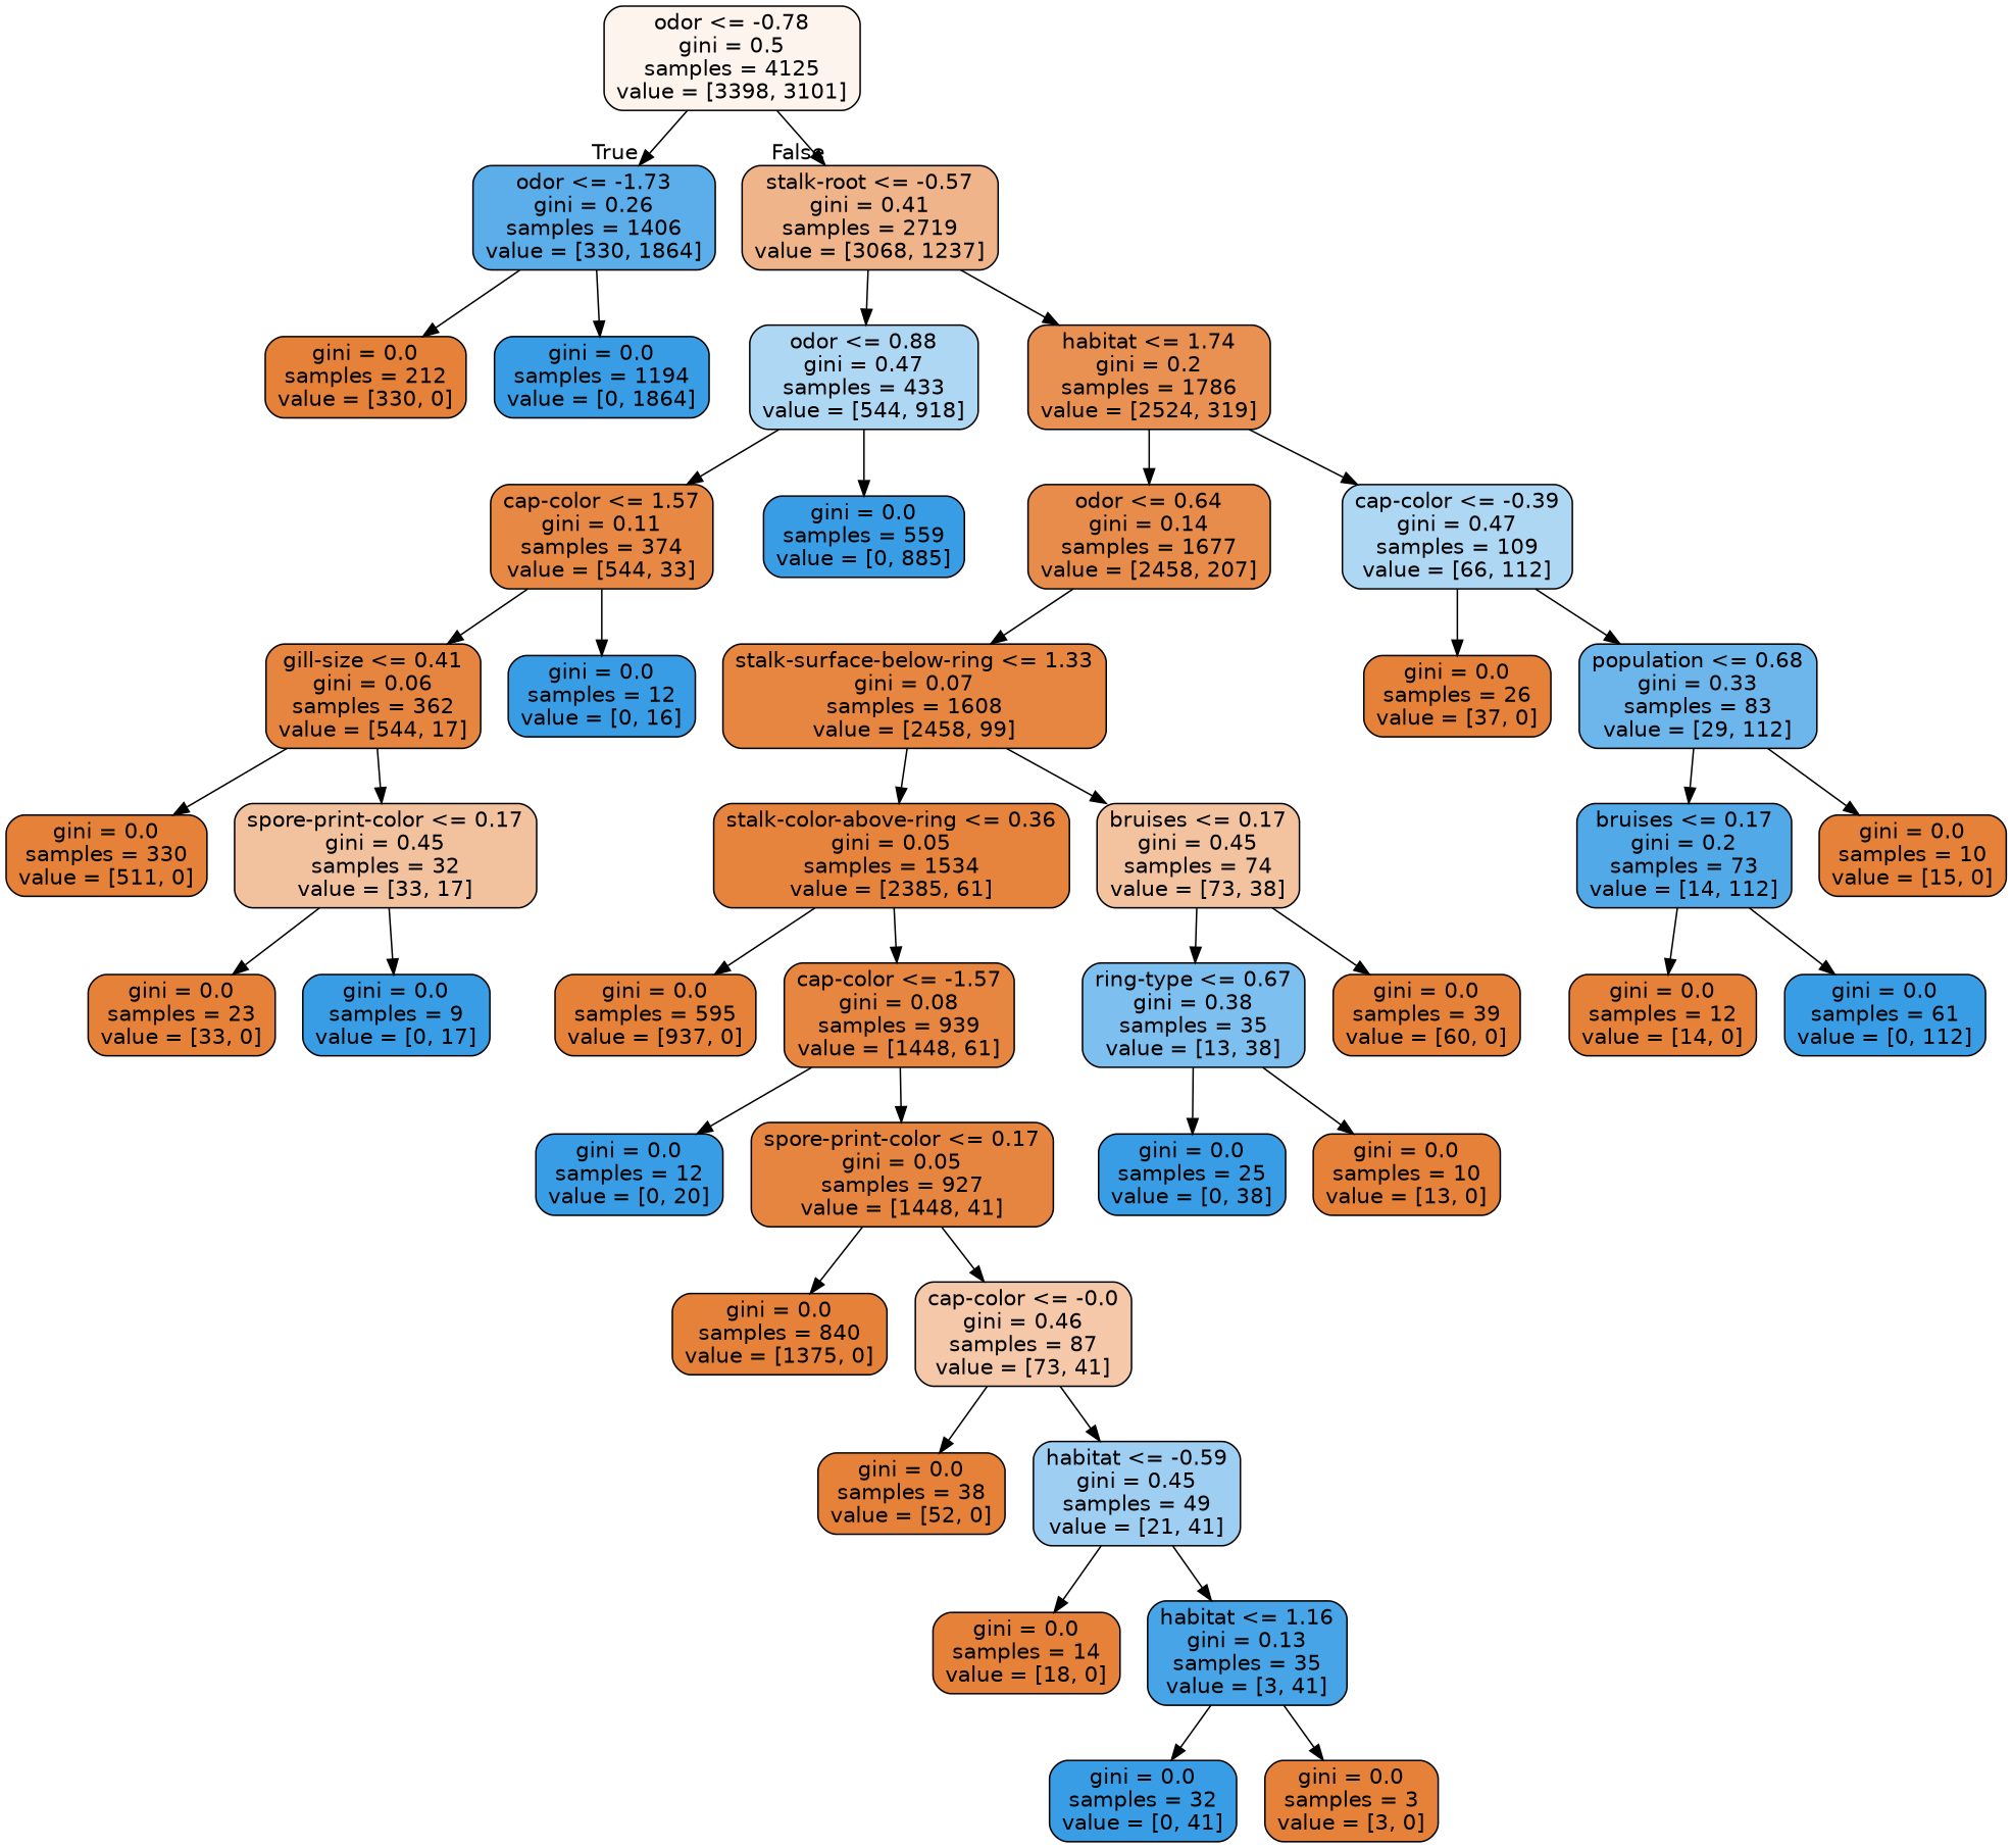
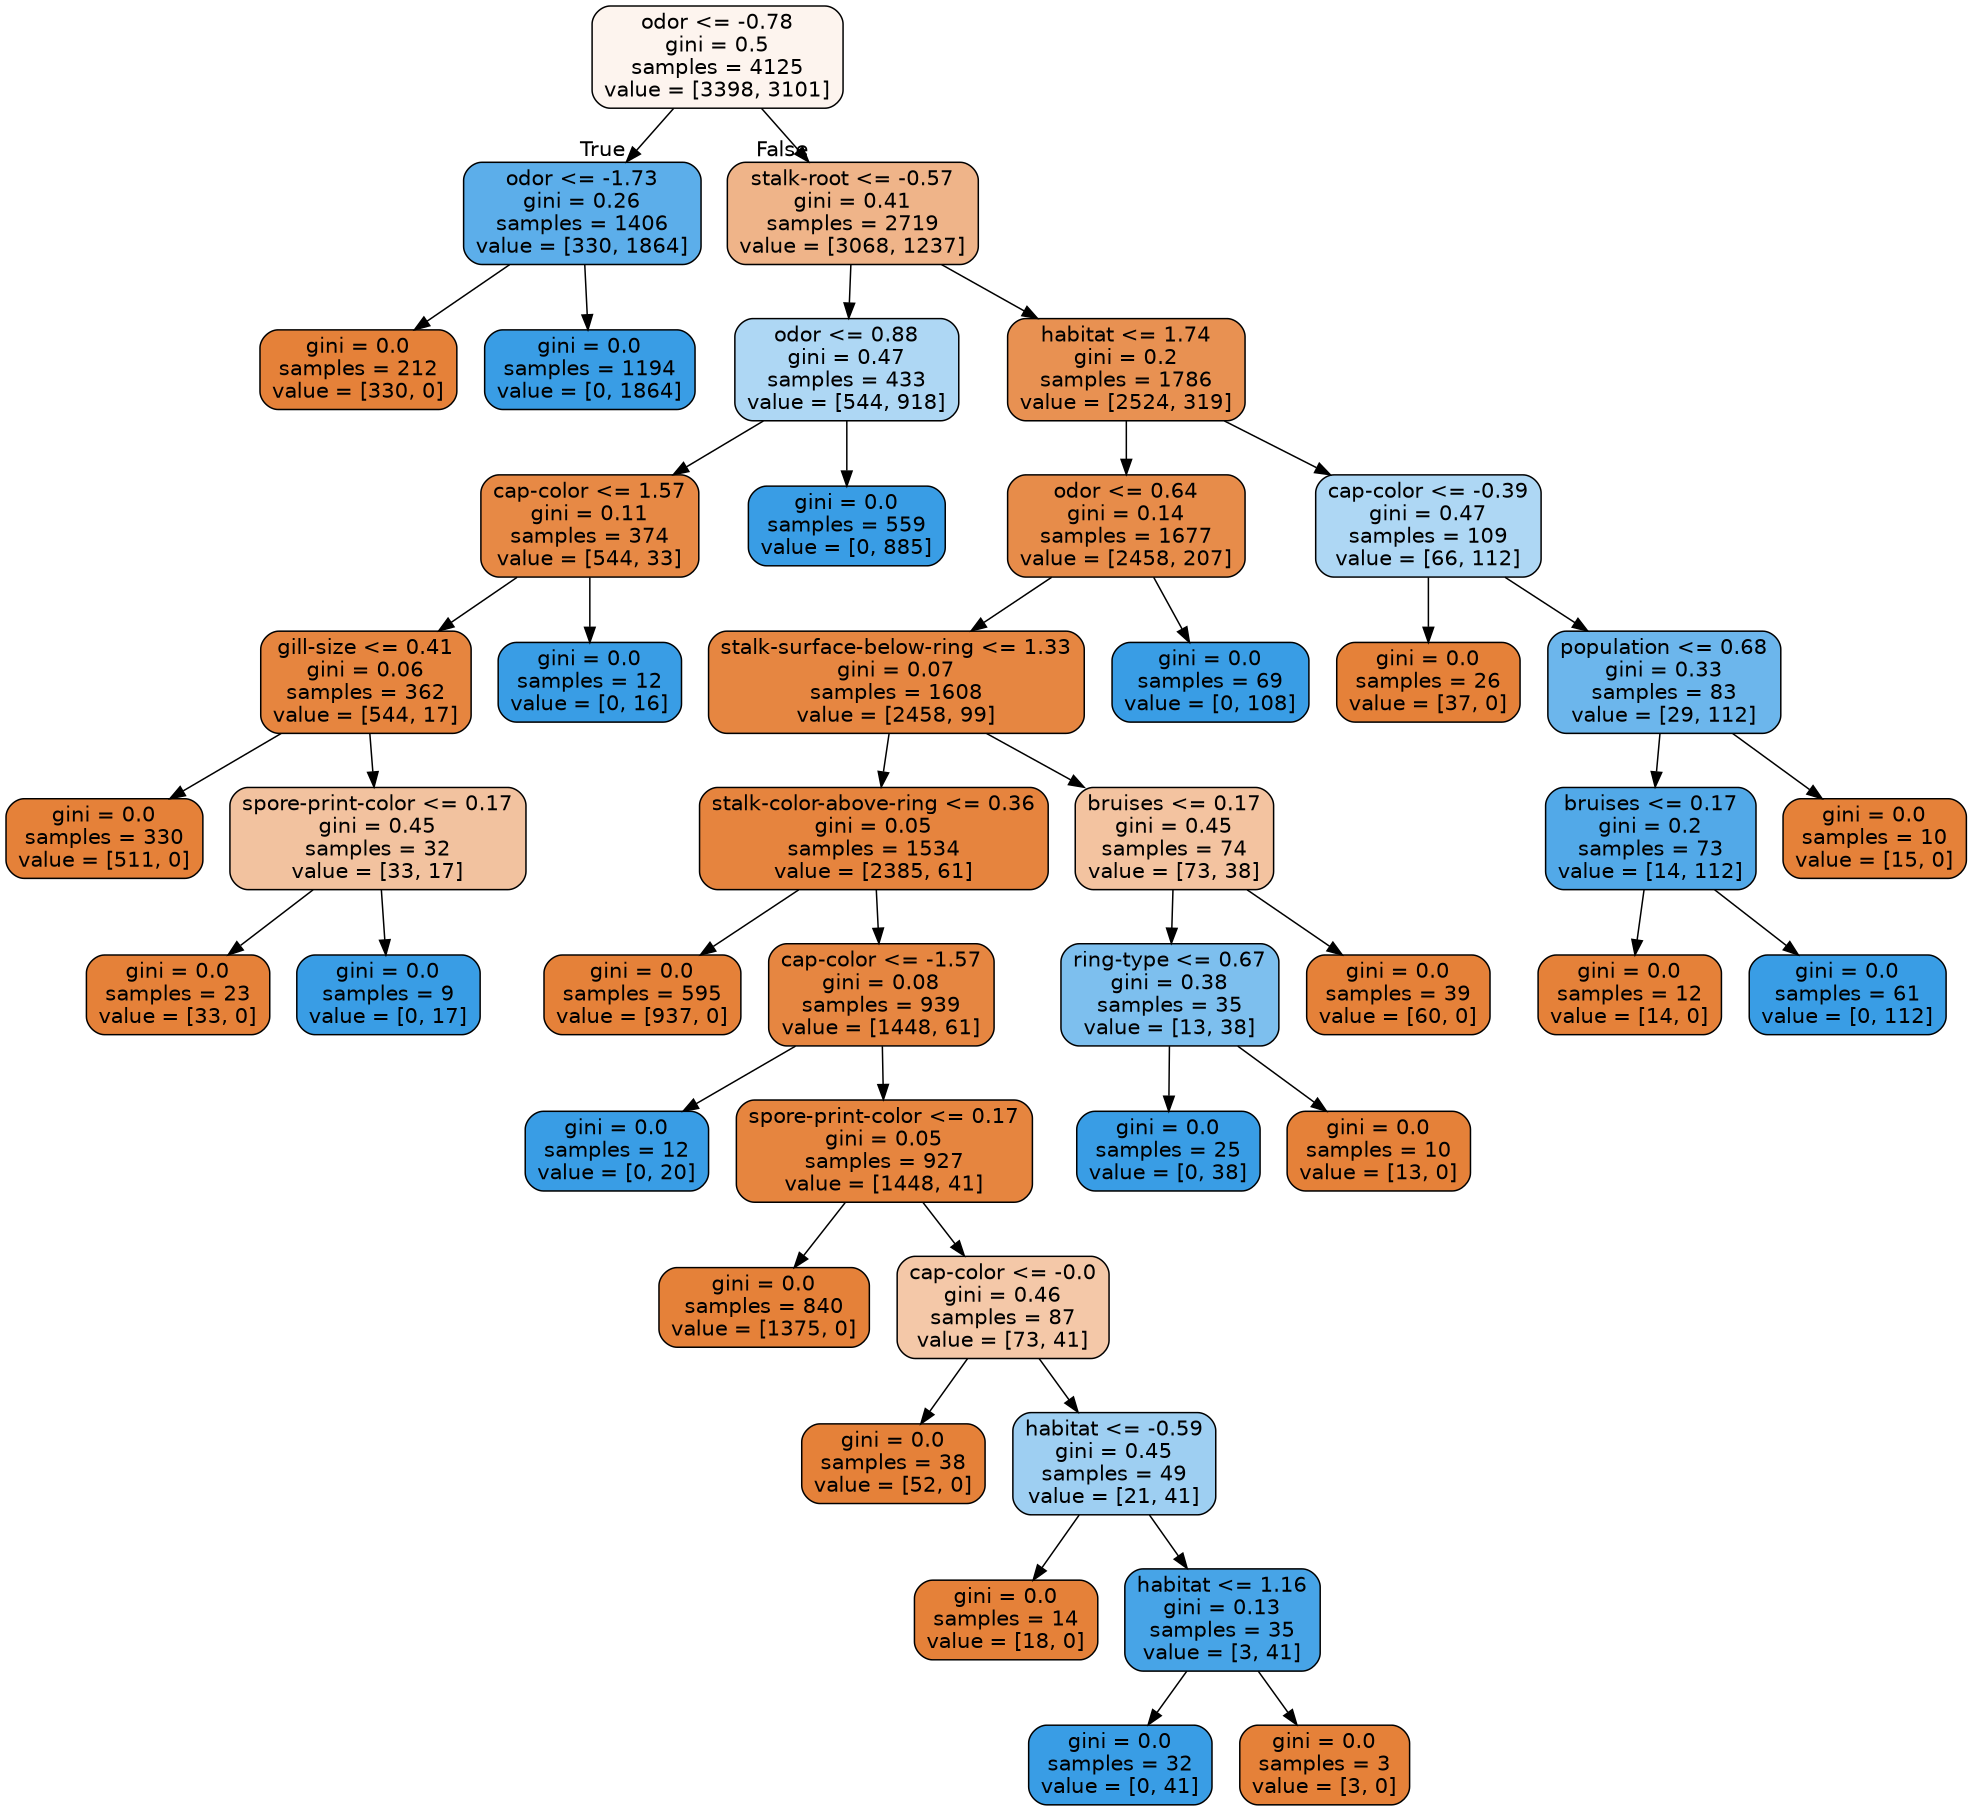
  digraph {
    node [color=black fillcolor="#e58139" fontname=helvetica shape=box style="filled, rounded"]
    edge [fontname=helvetica]
    n1 [fillcolor="#fdf4ee" label="odor <= -0.78\ngini = 0.5\nsamples = 4125\nvalue = [3398, 3101]"]
    n2 [fillcolor="#5caeea" label="odor <= -1.73\ngini = 0.26\nsamples = 1406\nvalue = [330, 1864]"]
    n3 [fillcolor="#efb489" label="stalk-root <= -0.57\ngini = 0.41\nsamples = 2719\nvalue = [3068, 1237]"]
    n4 [label="gini = 0.0\nsamples = 212\nvalue = [330, 0]"]
    n5 [fillcolor="#399de5" label="gini = 0.0\nsamples = 1194\nvalue = [0, 1864]"]
    n6 [fillcolor="#aed7f4" label="odor <= 0.88\ngini = 0.47\nsamples = 433\nvalue = [544, 918]"]
    n7 [fillcolor="#e89152" label="habitat <= 1.74\ngini = 0.2\nsamples = 1786\nvalue = [2524, 319]"]
    n8 [fillcolor="#e78945" label="cap-color <= 1.57\ngini = 0.11\nsamples = 374\nvalue = [544, 33]"]
    n9 [fillcolor="#399de5" label="gini = 0.0\nsamples = 559\nvalue = [0, 885]"]
    n10 [fillcolor="#e78c4a" label="odor <= 0.64\ngini = 0.14\nsamples = 1677\nvalue = [2458, 207]"]
    n11 [fillcolor="#aed7f4" label="cap-color <= -0.39\ngini = 0.47\nsamples = 109\nvalue = [66, 112]"]
    n12 [fillcolor="#e6853f" label="gill-size <= 0.41\ngini = 0.06\nsamples = 362\nvalue = [544, 17]"]
    n13 [fillcolor="#399de5" label="gini = 0.0\nsamples = 12\nvalue = [0, 16]"]
    n14 [label="gini = 0.0\nsamples = 330\nvalue = [511, 0]"]
    n15 [fillcolor="#f2c29f" label="spore-print-color <= 0.17\ngini = 0.45\nsamples = 32\nvalue = [33, 17]"]
    n16 [label="gini = 0.0\nsamples = 23\nvalue = [33, 0]"]
    n17 [fillcolor="#399de5" label="gini = 0.0\nsamples = 9\nvalue = [0, 17]"]
    n18 [fillcolor="#e68641" label="stalk-surface-below-ring <= 1.33\ngini = 0.07\nsamples = 1608\nvalue = [2458, 99]"]
+   n19 [fillcolor="#399de5" label="gini = 0.0\nsamples = 69\nvalue = [0, 108]"]
    n20 [label="gini = 0.0\nsamples = 26\nvalue = [37, 0]"]
    n21 [fillcolor="#6cb6ec" label="population <= 0.68\ngini = 0.33\nsamples = 83\nvalue = [29, 112]"]
    n22 [fillcolor="#e6843e" label="stalk-color-above-ring <= 0.36\ngini = 0.05\nsamples = 1534\nvalue = [2385, 61]"]
    n23 [fillcolor="#f3c3a0" label="bruises <= 0.17\ngini = 0.45\nsamples = 74\nvalue = [73, 38]"]
    n24 [label="gini = 0.0\nsamples = 595\nvalue = [937, 0]"]
    n25 [fillcolor="#e68641" label="cap-color <= -1.57\ngini = 0.08\nsamples = 939\nvalue = [1448, 61]"]
    n26 [fillcolor="#7dbfee" label="ring-type <= 0.67\ngini = 0.38\nsamples = 35\nvalue = [13, 38]"]
    n27 [label="gini = 0.0\nsamples = 39\nvalue = [60, 0]"]
    n28 [fillcolor="#399de5" label="gini = 0.0\nsamples = 12\nvalue = [0, 20]"]
    n29 [fillcolor="#e6853f" label="spore-print-color <= 0.17\ngini = 0.05\nsamples = 927\nvalue = [1448, 41]"]
    n30 [label="gini = 0.0\nsamples = 840\nvalue = [1375, 0]"]
    n31 [fillcolor="#f4c8a8" label="cap-color <= -0.0\ngini = 0.46\nsamples = 87\nvalue = [73, 41]"]
    n32 [label="gini = 0.0\nsamples = 38\nvalue = [52, 0]"]
    n33 [fillcolor="#9ecff2" label="habitat <= -0.59\ngini = 0.45\nsamples = 49\nvalue = [21, 41]"]
    n34 [label="gini = 0.0\nsamples = 14\nvalue = [18, 0]"]
    n35 [fillcolor="#47a4e7" label="habitat <= 1.16\ngini = 0.13\nsamples = 35\nvalue = [3, 41]"]
    n36 [fillcolor="#399de5" label="gini = 0.0\nsamples = 32\nvalue = [0, 41]"]
    n37 [label="gini = 0.0\nsamples = 3\nvalue = [3, 0]"]
    n38 [fillcolor="#399de5" label="gini = 0.0\nsamples = 25\nvalue = [0, 38]"]
    n39 [label="gini = 0.0\nsamples = 10\nvalue = [13, 0]"]
    n40 [fillcolor="#52a9e8" label="bruises <= 0.17\ngini = 0.2\nsamples = 73\nvalue = [14, 112]"]
    n41 [label="gini = 0.0\nsamples = 10\nvalue = [15, 0]"]
    n42 [label="gini = 0.0\nsamples = 12\nvalue = [14, 0]"]
    n43 [fillcolor="#399de5" label="gini = 0.0\nsamples = 61\nvalue = [0, 112]"]
    n1 -> n2 [headlabel=True labelangle=45 labeldistance=2.5]
    n1 -> n3 [headlabel=False labelangle=-45 labeldistance=2.5]
    n2 -> n4
    n2 -> n5
    n3 -> n6
    n3 -> n7
    n6 -> n8
    n6 -> n9
    n7 -> n10
    n7 -> n11
    n8 -> n12
    n8 -> n13
    n10 -> n18
+   n10 -> n19
    n11 -> n20
    n11 -> n21
    n12 -> n14
    n12 -> n15
    n15 -> n16
    n15 -> n17
    n18 -> n22
    n18 -> n23
    n21 -> n40
    n21 -> n41
    n22 -> n24
    n22 -> n25
    n23 -> n26
    n23 -> n27
    n25 -> n28
    n25 -> n29
    n26 -> n38
    n26 -> n39
    n29 -> n30
    n29 -> n31
    n31 -> n32
    n31 -> n33
    n33 -> n34
    n33 -> n35
    n35 -> n36
    n35 -> n37
    n40 -> n42
    n40 -> n43
  }
